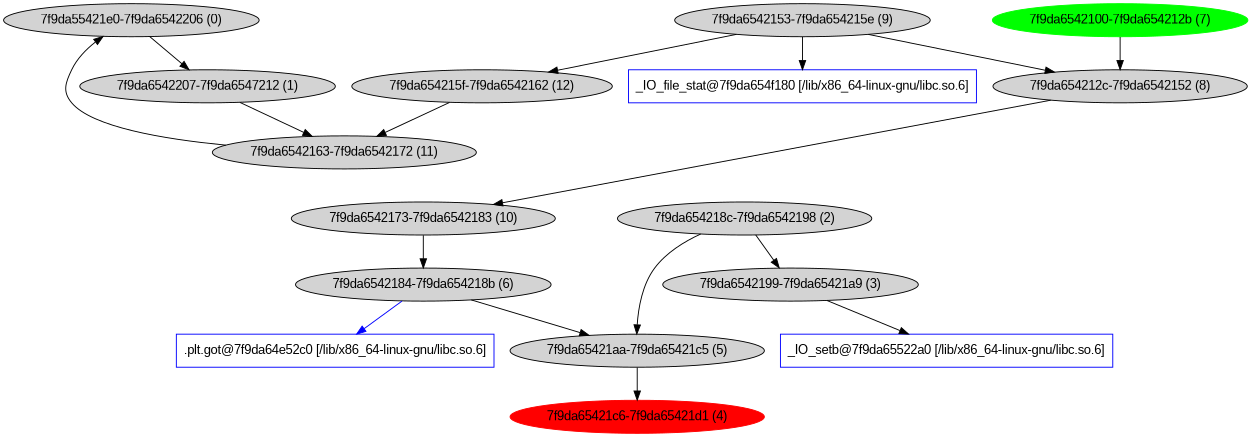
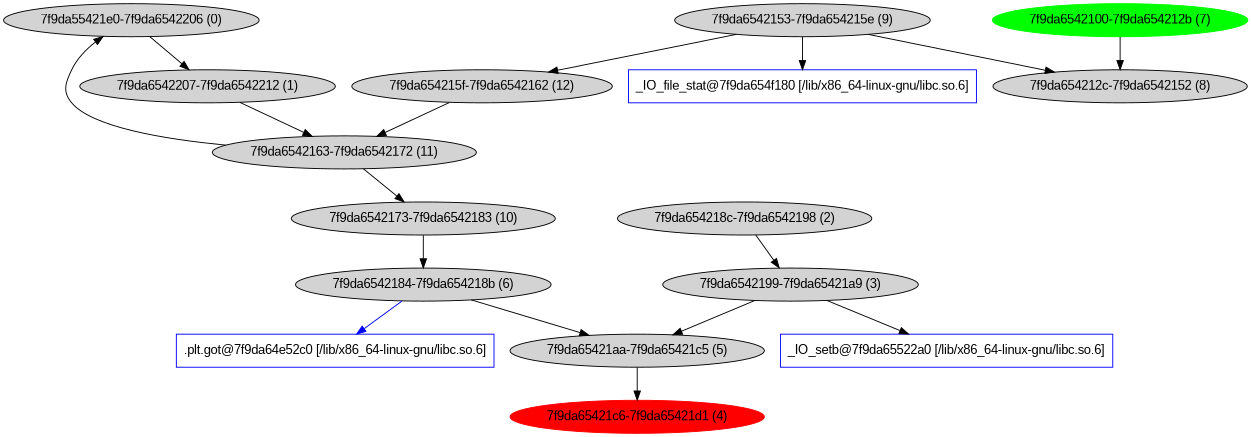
  digraph {
    fontname="Liberation Sans"
    node [fontname="Liberation Sans" style=filled]
    edge [fontname="Liberation Sans"]
    n1 [label="7f9da55421e0-7f9da6542206 (0)"]
-   n2 [label="7f9da6542207-7f9da6547212 (1)"]
+   n2 [label="7f9da6542207-7f9da6542212 (1)"]
    n3 [label="7f9da6542163-7f9da6542172 (11)"]
    n4 [label="7f9da6542173-7f9da6542183 (10)"]
    n5 [label="7f9da6542184-7f9da654218b (6)"]
    n6 [label="7f9da654218c-7f9da6542198 (2)"]
    n7 [label="7f9da6542199-7f9da65421a9 (3)"]
    n8 [label="7f9da65421aa-7f9da65421c5 (5)"]
    n9 [color=blue label="_IO_setb@7f9da65522a0 [/lib/x86_64-linux-gnu/libc.so.6]" shape=rectangle style=""]
    n10 [color=red label="7f9da65421c6-7f9da65421d1 (4)"]
    n11 [color=blue label=".plt.got@7f9da64e52c0 [/lib/x86_64-linux-gnu/libc.so.6]" shape=rectangle style=""]
    n12 [color=green label="7f9da6542100-7f9da654212b (7)"]
    n13 [label="7f9da654212c-7f9da6542152 (8)"]
    n14 [label="7f9da6542153-7f9da654215e (9)"]
    n15 [label="7f9da654215f-7f9da6542162 (12)"]
    n16 [color=blue label="_IO_file_stat@7f9da654f180 [/lib/x86_64-linux-gnu/libc.so.6]" shape=rectangle style=""]
    n1 -> n2
    n2 -> n3
    n3 -> n1
-   n13 -> n4
+   n3 -> n4
    n4 -> n5
    n5 -> n8
    n5 -> n11 [color=blue]
    n6 -> n7
-   n6 -> n8
+   n7 -> n8
    n7 -> n9 [color=black]
    n8 -> n10
    n12 -> n13
    n14 -> n13
    n14 -> n15
    n14 -> n16 [color=black]
    n15 -> n3
  }
